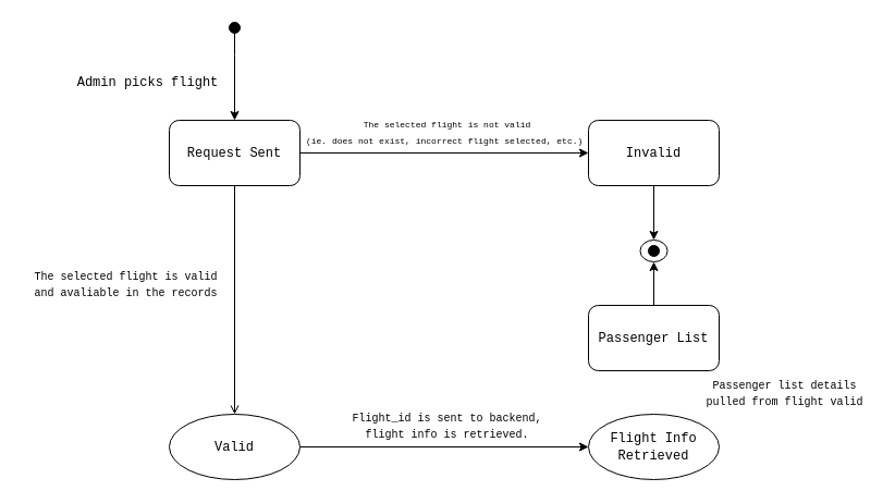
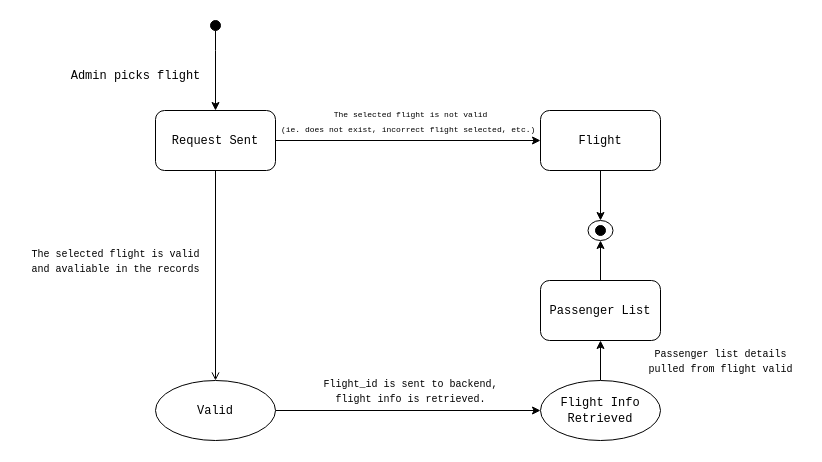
  <mxCell id="0" />
  <mxCell id="1" parent="0" />
  <mxCell id="2" style="edgeStyle=orthogonalEdgeStyle;rounded=0;orthogonalLoop=1;jettySize=auto;html=1;exitX=0.5;exitY=1;exitDx=0;exitDy=0;" edge="1" parent="1" source="3"><mxGeometry relative="1" as="geometry"><mxPoint x="215" y="110" as="targetPoint" /><mxPoint x="210" y="40" as="sourcePoint" /><Array as="points"><mxPoint x="215" y="50" /><mxPoint x="215" y="50" /></Array></mxGeometry></mxCell>
  <mxCell id="3" value="" style="ellipse;whiteSpace=wrap;html=1;fillColor=#000000;" vertex="1" parent="1"><mxGeometry x="210" y="20" width="10" height="10" as="geometry" /></mxCell>
  <mxCell id="4" style="edgeStyle=orthogonalEdgeStyle;rounded=0;orthogonalLoop=1;jettySize=auto;html=1;entryX=0;entryY=0.5;entryDx=0;entryDy=0;" edge="1" parent="1" source="6" target="11"><mxGeometry relative="1" as="geometry" /></mxCell>
  <mxCell id="5" style="edgeStyle=orthogonalEdgeStyle;rounded=0;orthogonalLoop=1;jettySize=auto;html=1;entryX=0.5;entryY=0;entryDx=0;entryDy=0;endArrow=open;" edge="1" parent="1" source="6" target="9"><mxGeometry relative="1" as="geometry" /></mxCell>
  <mxCell id="6" value="&lt;font face=&quot;Courier New&quot;&gt;Request Sent&lt;/font&gt;" style="rounded=1;whiteSpace=wrap;html=1;" vertex="1" parent="1"><mxGeometry x="155" y="110" width="120" height="60" as="geometry" /></mxCell>
  <mxCell id="7" value="&lt;font face=&quot;Courier New&quot;&gt;Admin picks flight&lt;/font&gt;" style="text;html=1;align=center;verticalAlign=middle;resizable=0;points=[];autosize=1;strokeColor=none;fillColor=none;" vertex="1" parent="1"><mxGeometry x="60" y="60" width="150" height="30" as="geometry" /></mxCell>
  <mxCell id="8" style="edgeStyle=orthogonalEdgeStyle;rounded=0;orthogonalLoop=1;jettySize=auto;html=1;entryX=0;entryY=0.5;entryDx=0;entryDy=0;" edge="1" parent="1" source="9" target="17"><mxGeometry relative="1" as="geometry" /></mxCell>
  <mxCell id="9" value="&lt;font face=&quot;Courier New&quot;&gt;Valid&lt;/font&gt;" style="ellipse;whiteSpace=wrap;html=1;" vertex="1" parent="1"><mxGeometry x="155" y="380" width="120" height="60" as="geometry" /></mxCell>
  <mxCell id="10" style="edgeStyle=orthogonalEdgeStyle;rounded=0;orthogonalLoop=1;jettySize=auto;html=1;entryX=0.5;entryY=0;entryDx=0;entryDy=0;" edge="1" parent="1" source="11" target="13"><mxGeometry relative="1" as="geometry" /></mxCell>
- <mxCell id="11" value="&lt;font style=&quot;font-size: 12px;&quot; face=&quot;Courier New&quot;&gt;Invalid&lt;/font&gt;" style="rounded=1;whiteSpace=wrap;html=1;" vertex="1" parent="1"><mxGeometry x="540" y="110" width="120" height="60" as="geometry" /></mxCell>
+ <mxCell id="11" value="&lt;font style=&quot;font-size: 12px;&quot; face=&quot;Courier New&quot;&gt;Flight&lt;/font&gt;" style="rounded=1;whiteSpace=wrap;html=1;" vertex="1" parent="1"><mxGeometry x="540" y="110" width="120" height="60" as="geometry" /></mxCell>
  <mxCell id="12" value="" style="ellipse;whiteSpace=wrap;html=1;fillColor=#000000;" vertex="1" parent="1"><mxGeometry x="595" y="225" width="10" height="10" as="geometry" /></mxCell>
  <mxCell id="13" value="" style="ellipse;whiteSpace=wrap;html=1;fillColor=none;" vertex="1" parent="1"><mxGeometry x="587.5" y="220" width="25" height="20" as="geometry" /></mxCell>
  <mxCell id="14" value="&lt;font style=&quot;font-size: 8px;&quot; face=&quot;Courier New&quot;&gt;The selected flight is not valid &lt;br&gt;(ie. does not exist, incorrect flight selected, etc.)&amp;nbsp;&lt;/font&gt;" style="text;html=1;align=center;verticalAlign=middle;resizable=0;points=[];autosize=1;strokeColor=none;fillColor=none;" vertex="1" parent="1"><mxGeometry x="270" y="100" width="280" height="40" as="geometry" /></mxCell>
  <mxCell id="15" value="&lt;font style=&quot;font-size: 10px;&quot; face=&quot;Courier New&quot;&gt;The selected flight is valid &lt;br&gt;and avaliable in the records&lt;/font&gt;" style="text;html=1;align=center;verticalAlign=middle;resizable=0;points=[];autosize=1;strokeColor=none;fillColor=none;" vertex="1" parent="1"><mxGeometry x="20" y="240" width="190" height="40" as="geometry" /></mxCell>
+ <mxCell id="16" style="edgeStyle=orthogonalEdgeStyle;rounded=0;orthogonalLoop=1;jettySize=auto;html=1;entryX=0.5;entryY=1;entryDx=0;entryDy=0;" edge="1" parent="1" source="17" target="20"><mxGeometry relative="1" as="geometry" /></mxCell>
  <mxCell id="17" value="&lt;font face=&quot;Courier New&quot;&gt;Flight Info Retrieved&lt;/font&gt;" style="ellipse;whiteSpace=wrap;html=1;" vertex="1" parent="1"><mxGeometry x="540" y="380" width="120" height="60" as="geometry" /></mxCell>
  <mxCell id="18" value="&lt;font style=&quot;font-size: 10px;&quot; face=&quot;Courier New&quot;&gt;Flight_id is sent to backend, &lt;br&gt;flight info is retrieved.&lt;/font&gt;" style="text;html=1;align=center;verticalAlign=middle;resizable=0;points=[];autosize=1;strokeColor=none;fillColor=none;" vertex="1" parent="1"><mxGeometry x="310" y="370" width="200" height="40" as="geometry" /></mxCell>
  <mxCell id="19" style="edgeStyle=orthogonalEdgeStyle;rounded=0;orthogonalLoop=1;jettySize=auto;html=1;entryX=0.5;entryY=1;entryDx=0;entryDy=0;" edge="1" parent="1" source="20" target="13"><mxGeometry relative="1" as="geometry" /></mxCell>
  <mxCell id="20" value="&lt;font face=&quot;Courier New&quot;&gt;Passenger List&lt;/font&gt;" style="rounded=1;whiteSpace=wrap;html=1;" vertex="1" parent="1"><mxGeometry x="540" y="280" width="120" height="60" as="geometry" /></mxCell>
  <mxCell id="21" value="&lt;font style=&quot;font-size: 10px;&quot; face=&quot;Courier New&quot;&gt;Passenger list details &lt;br&gt;pulled from flight valid&lt;/font&gt;" style="text;html=1;align=center;verticalAlign=middle;resizable=0;points=[];autosize=1;strokeColor=none;fillColor=none;" vertex="1" parent="1"><mxGeometry x="640" y="340" width="160" height="40" as="geometry" /></mxCell>
